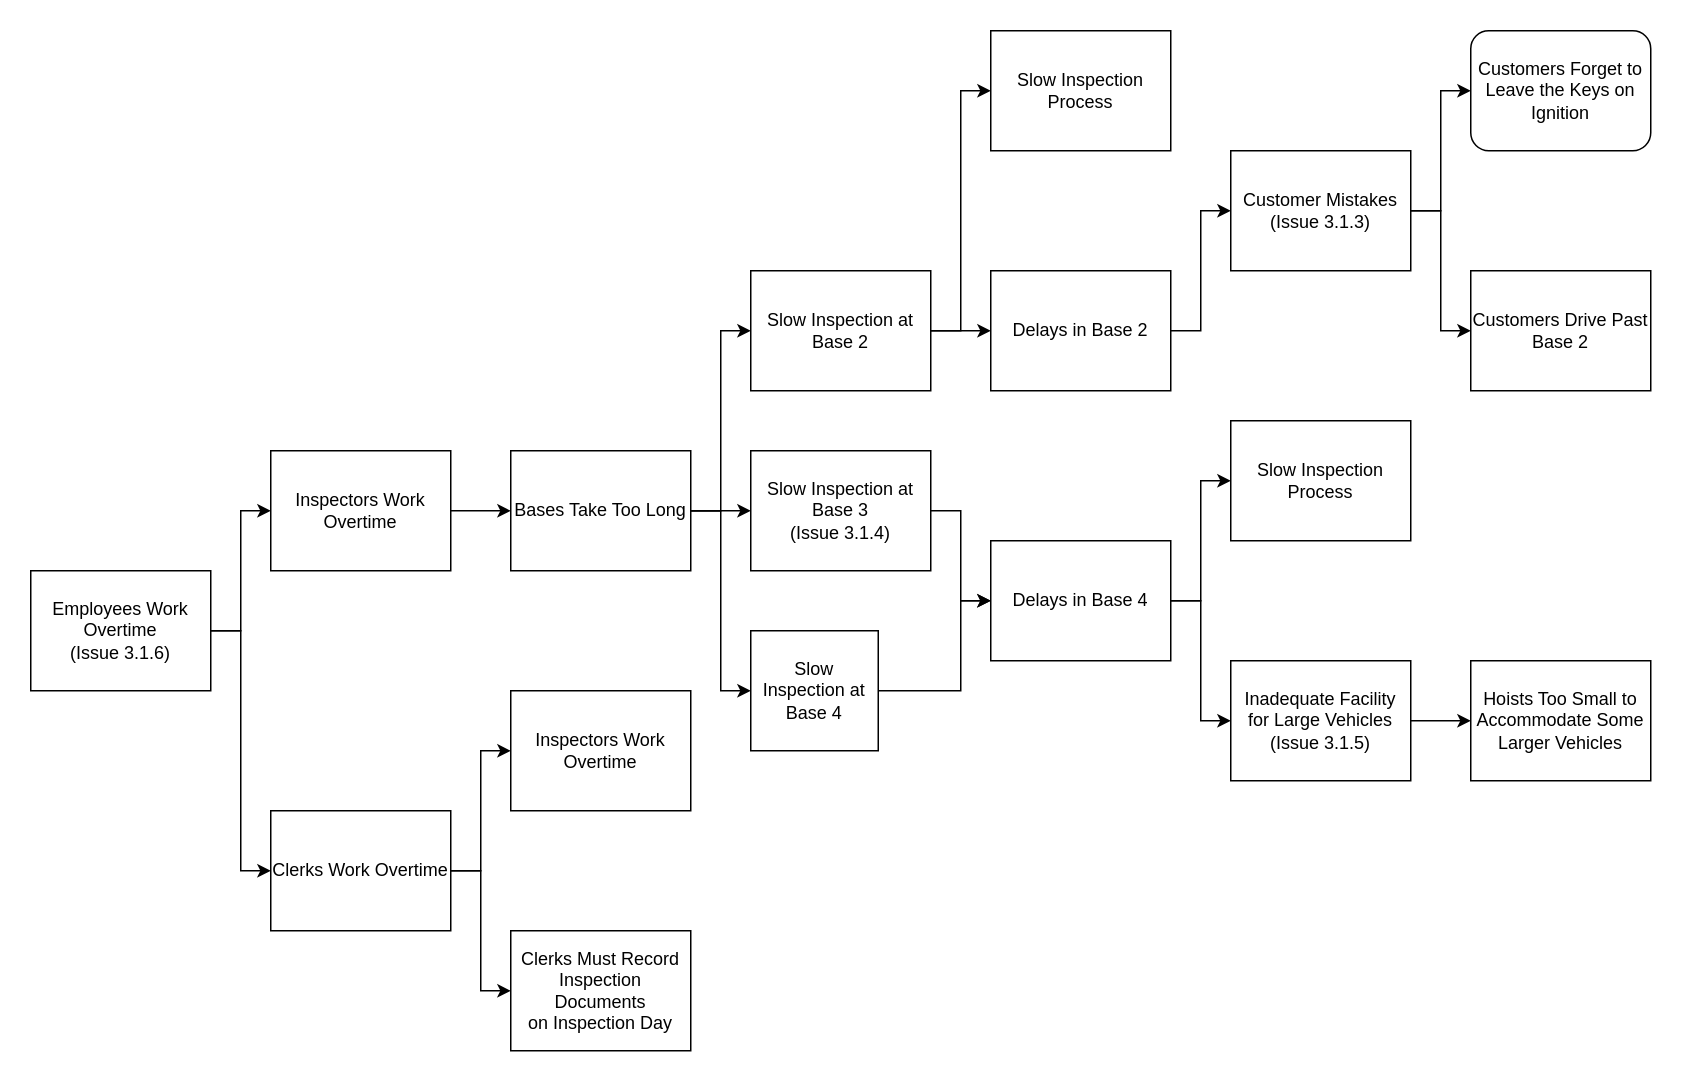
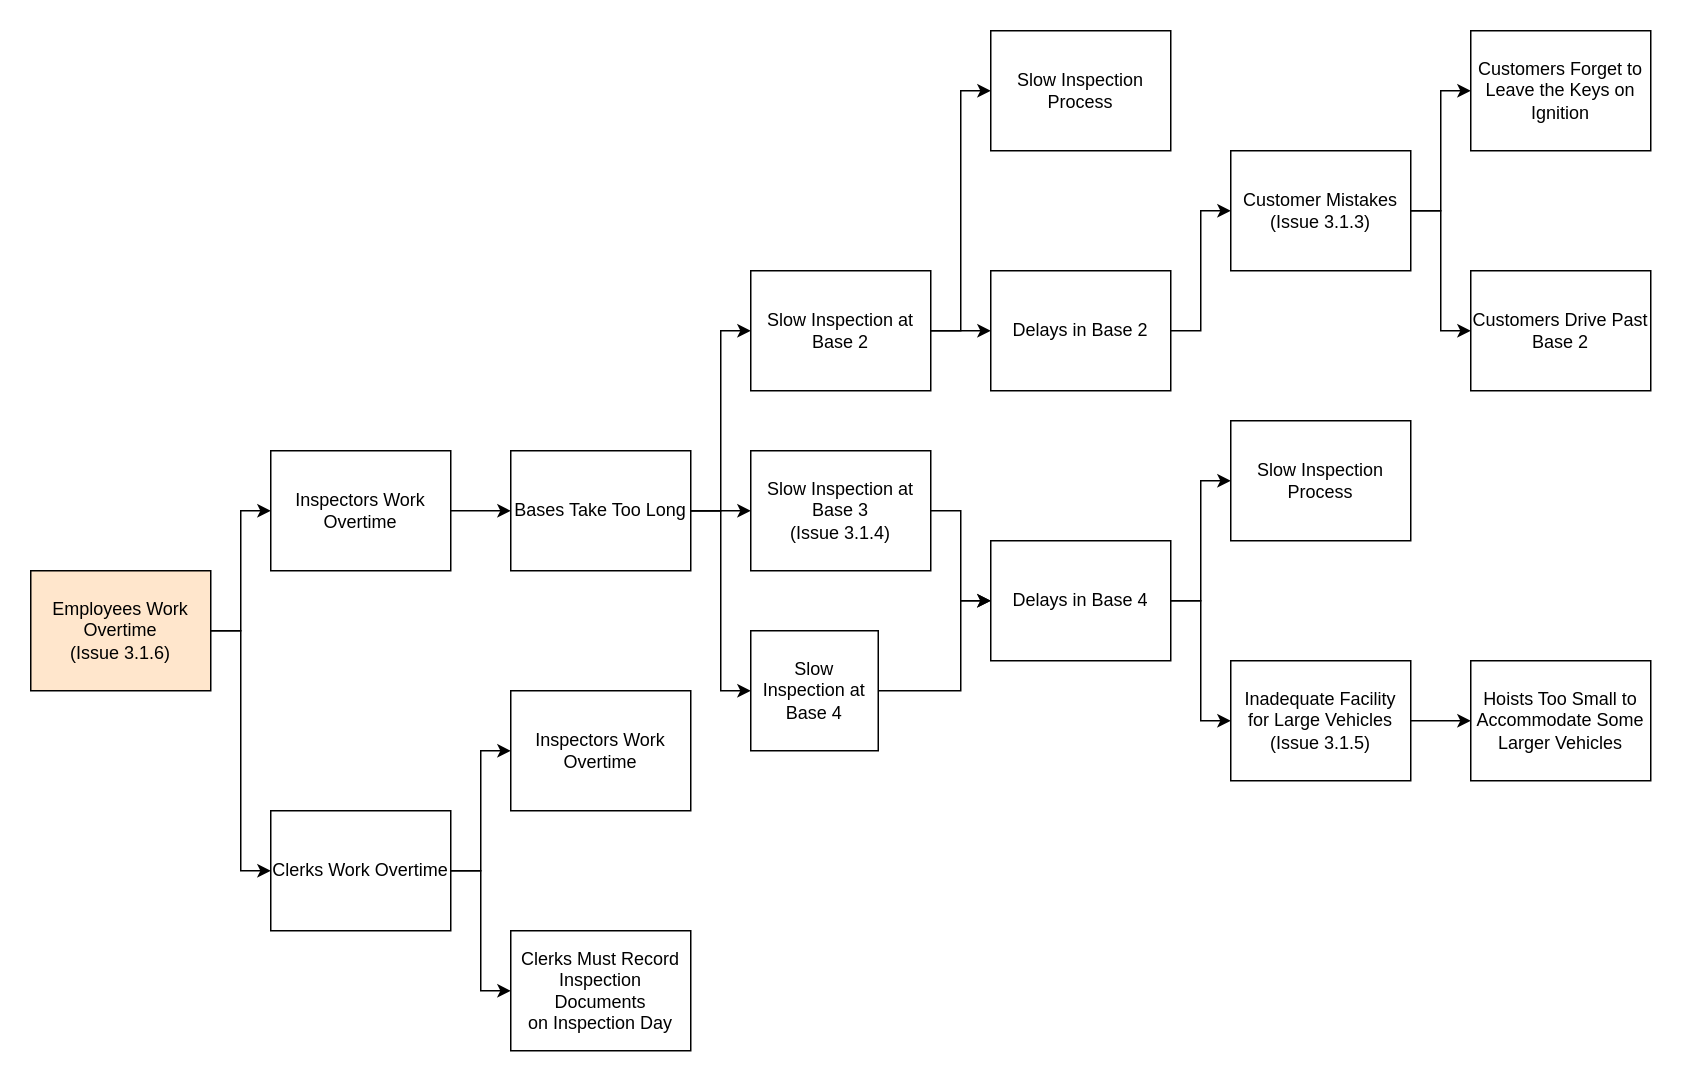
  <mxCell id="0" />
  <mxCell id="1" parent="0" />
  <mxCell id="2" style="edgeStyle=orthogonalEdgeStyle;rounded=0;orthogonalLoop=1;jettySize=auto;html=1;entryX=0;entryY=0.5;entryDx=0;entryDy=0;" edge="1" parent="1" source="4" target="9"><mxGeometry relative="1" as="geometry" /></mxCell>
  <mxCell id="3" style="edgeStyle=orthogonalEdgeStyle;rounded=0;orthogonalLoop=1;jettySize=auto;html=1;entryX=0;entryY=0.5;entryDx=0;entryDy=0;" edge="1" parent="1" source="4" target="6"><mxGeometry relative="1" as="geometry"><Array as="points"><mxPoint x="160" y="420" /><mxPoint x="160" y="340" /></Array></mxGeometry></mxCell>
- <mxCell id="4" value="Employees Work Overtime&lt;div&gt;(Issue 3.1.6)&lt;/div&gt;" style="rounded=0;whiteSpace=wrap;html=1;" vertex="1" parent="1"><mxGeometry x="20" y="380" width="120" height="80" as="geometry" /></mxCell>
+ <mxCell id="4" value="Employees Work Overtime&lt;div&gt;(Issue 3.1.6)&lt;/div&gt;" style="rounded=0;whiteSpace=wrap;html=1;fillColor=#ffe6cc;" vertex="1" parent="1"><mxGeometry x="20" y="380" width="120" height="80" as="geometry" /></mxCell>
  <mxCell id="5" style="edgeStyle=orthogonalEdgeStyle;rounded=0;orthogonalLoop=1;jettySize=auto;html=1;" edge="1" parent="1" source="6"><mxGeometry relative="1" as="geometry"><mxPoint x="340" y="340" as="targetPoint" /></mxGeometry></mxCell>
  <mxCell id="6" value="Inspectors Work Overtime" style="rounded=0;whiteSpace=wrap;html=1;" vertex="1" parent="1"><mxGeometry x="180" y="300" width="120" height="80" as="geometry" /></mxCell>
  <mxCell id="7" style="edgeStyle=orthogonalEdgeStyle;rounded=0;orthogonalLoop=1;jettySize=auto;html=1;entryX=0;entryY=0.5;entryDx=0;entryDy=0;" edge="1" parent="1" source="9" target="10"><mxGeometry relative="1" as="geometry" /></mxCell>
  <mxCell id="8" style="edgeStyle=orthogonalEdgeStyle;rounded=0;orthogonalLoop=1;jettySize=auto;html=1;" edge="1" parent="1" source="9" target="11"><mxGeometry relative="1" as="geometry" /></mxCell>
  <mxCell id="9" value="Clerks Work Overtime" style="rounded=0;whiteSpace=wrap;html=1;" vertex="1" parent="1"><mxGeometry x="180" y="540" width="120" height="80" as="geometry" /></mxCell>
  <mxCell id="10" value="Clerks Must Record Inspection Documents on&amp;nbsp;&lt;span style=&quot;background-color: initial;&quot;&gt;Insp&lt;/span&gt;&lt;span style=&quot;background-color: initial;&quot;&gt;ection Day&lt;/span&gt;" style="rounded=0;whiteSpace=wrap;html=1;" vertex="1" parent="1"><mxGeometry x="340" y="620" width="120" height="80" as="geometry" /></mxCell>
  <mxCell id="11" value="Inspectors Work Overtime" style="rounded=0;whiteSpace=wrap;html=1;" vertex="1" parent="1"><mxGeometry x="340" y="460" width="120" height="80" as="geometry" /></mxCell>
  <mxCell id="12" style="edgeStyle=orthogonalEdgeStyle;rounded=0;orthogonalLoop=1;jettySize=auto;html=1;exitX=1;exitY=0.5;exitDx=0;exitDy=0;" edge="1" parent="1" source="15" target="31"><mxGeometry relative="1" as="geometry" /></mxCell>
  <mxCell id="13" style="edgeStyle=orthogonalEdgeStyle;rounded=0;orthogonalLoop=1;jettySize=auto;html=1;entryX=0;entryY=0.5;entryDx=0;entryDy=0;" edge="1" parent="1" source="15" target="36"><mxGeometry relative="1" as="geometry" /></mxCell>
  <mxCell id="14" style="edgeStyle=orthogonalEdgeStyle;rounded=0;orthogonalLoop=1;jettySize=auto;html=1;entryX=0;entryY=0.5;entryDx=0;entryDy=0;" edge="1" parent="1" source="15" target="33"><mxGeometry relative="1" as="geometry" /></mxCell>
  <mxCell id="15" value="Bases Take T&lt;span style=&quot;background-color: initial;&quot;&gt;oo Long&lt;/span&gt;" style="rounded=0;whiteSpace=wrap;html=1;" vertex="1" parent="1"><mxGeometry x="340" y="300" width="120" height="80" as="geometry" /></mxCell>
  <mxCell id="16" style="edgeStyle=orthogonalEdgeStyle;rounded=0;orthogonalLoop=1;jettySize=auto;html=1;exitX=1;exitY=0.5;exitDx=0;exitDy=0;entryX=0;entryY=0.5;entryDx=0;entryDy=0;" edge="1" parent="1" source="17" target="23"><mxGeometry relative="1" as="geometry" /></mxCell>
  <mxCell id="17" value="Delays in Base 2" style="rounded=0;whiteSpace=wrap;html=1;" vertex="1" parent="1"><mxGeometry x="660" y="180" width="120" height="80" as="geometry" /></mxCell>
  <mxCell id="18" style="edgeStyle=orthogonalEdgeStyle;rounded=0;orthogonalLoop=1;jettySize=auto;html=1;" edge="1" parent="1" source="20" target="27"><mxGeometry relative="1" as="geometry" /></mxCell>
  <mxCell id="19" style="edgeStyle=orthogonalEdgeStyle;rounded=0;orthogonalLoop=1;jettySize=auto;html=1;exitX=1;exitY=0.5;exitDx=0;exitDy=0;" edge="1" parent="1" source="20" target="28"><mxGeometry relative="1" as="geometry" /></mxCell>
  <mxCell id="20" value="Delays in Base 4" style="rounded=0;whiteSpace=wrap;html=1;" vertex="1" parent="1"><mxGeometry x="660" y="360" width="120" height="80" as="geometry" /></mxCell>
  <mxCell id="21" style="edgeStyle=orthogonalEdgeStyle;rounded=0;orthogonalLoop=1;jettySize=auto;html=1;exitX=1;exitY=0.5;exitDx=0;exitDy=0;entryX=0;entryY=0.5;entryDx=0;entryDy=0;" edge="1" parent="1" source="23" target="24"><mxGeometry relative="1" as="geometry" /></mxCell>
  <mxCell id="22" style="edgeStyle=orthogonalEdgeStyle;rounded=0;orthogonalLoop=1;jettySize=auto;html=1;exitX=1;exitY=0.5;exitDx=0;exitDy=0;entryX=0;entryY=0.5;entryDx=0;entryDy=0;" edge="1" parent="1" source="23" target="25"><mxGeometry relative="1" as="geometry" /></mxCell>
  <mxCell id="23" value="Customer Mistakes&lt;div&gt;(Issue 3.1.3)&lt;/div&gt;" style="rounded=0;whiteSpace=wrap;html=1;" vertex="1" parent="1"><mxGeometry x="820" y="100" width="120" height="80" as="geometry" /></mxCell>
- <mxCell id="24" value="Customers Forget to Leave the Keys on Ignition" style="whiteSpace=wrap;html=1;rounded=1;" vertex="1" parent="1"><mxGeometry x="980" y="20" width="120" height="80" as="geometry" /></mxCell>
+ <mxCell id="24" value="Customers Forget to Leave the Keys on Ignition" style="rounded=0;whiteSpace=wrap;html=1;" vertex="1" parent="1"><mxGeometry x="980" y="20" width="120" height="80" as="geometry" /></mxCell>
  <mxCell id="25" value="Customers Drive Past Base 2" style="rounded=0;whiteSpace=wrap;html=1;" vertex="1" parent="1"><mxGeometry x="980" y="180" width="120" height="80" as="geometry" /></mxCell>
  <mxCell id="26" style="edgeStyle=orthogonalEdgeStyle;rounded=0;orthogonalLoop=1;jettySize=auto;html=1;exitX=1;exitY=0.5;exitDx=0;exitDy=0;entryX=0;entryY=0.5;entryDx=0;entryDy=0;" edge="1" parent="1" source="27" target="29"><mxGeometry relative="1" as="geometry" /></mxCell>
  <mxCell id="27" value="Inadequate Facility for Large Vehicles&lt;div&gt;(Issue 3.1.5)&lt;/div&gt;" style="rounded=0;whiteSpace=wrap;html=1;" vertex="1" parent="1"><mxGeometry x="820" y="440" width="120" height="80" as="geometry" /></mxCell>
  <mxCell id="28" value="Slow Inspection Process" style="rounded=0;whiteSpace=wrap;html=1;" vertex="1" parent="1"><mxGeometry x="820" y="280" width="120" height="80" as="geometry" /></mxCell>
  <mxCell id="29" value="Hoists Too Small to Accommodate Some Larger Vehicles" style="rounded=0;whiteSpace=wrap;html=1;" vertex="1" parent="1"><mxGeometry x="980" y="440" width="120" height="80" as="geometry" /></mxCell>
  <mxCell id="30" style="edgeStyle=orthogonalEdgeStyle;rounded=0;orthogonalLoop=1;jettySize=auto;html=1;exitX=1;exitY=0.5;exitDx=0;exitDy=0;entryX=0;entryY=0.5;entryDx=0;entryDy=0;" edge="1" parent="1" source="31" target="20"><mxGeometry relative="1" as="geometry" /></mxCell>
  <mxCell id="31" value="Slow Inspection at Base 3&lt;div&gt;(Issue 3.1.4)&lt;/div&gt;" style="rounded=0;whiteSpace=wrap;html=1;" vertex="1" parent="1"><mxGeometry x="500" y="300" width="120" height="80" as="geometry" /></mxCell>
  <mxCell id="32" style="edgeStyle=orthogonalEdgeStyle;rounded=0;orthogonalLoop=1;jettySize=auto;html=1;exitX=1;exitY=0.5;exitDx=0;exitDy=0;entryX=0;entryY=0.5;entryDx=0;entryDy=0;" edge="1" parent="1" source="33" target="20"><mxGeometry relative="1" as="geometry"><mxPoint x="700" y="420" as="targetPoint" /><Array as="points"><mxPoint x="640" y="460" /><mxPoint x="640" y="400" /></Array></mxGeometry></mxCell>
  <mxCell id="33" value="Slow Inspection at Base 4" style="rounded=0;whiteSpace=wrap;html=1;" vertex="1" parent="1"><mxGeometry x="500" y="420" width="85" height="80" as="geometry" /></mxCell>
  <mxCell id="34" style="edgeStyle=orthogonalEdgeStyle;rounded=0;orthogonalLoop=1;jettySize=auto;html=1;exitX=1;exitY=0.5;exitDx=0;exitDy=0;entryX=0;entryY=0.5;entryDx=0;entryDy=0;" edge="1" parent="1" source="36" target="17"><mxGeometry relative="1" as="geometry" /></mxCell>
  <mxCell id="35" style="edgeStyle=orthogonalEdgeStyle;rounded=0;orthogonalLoop=1;jettySize=auto;html=1;exitX=1;exitY=0.5;exitDx=0;exitDy=0;entryX=0;entryY=0.5;entryDx=0;entryDy=0;" edge="1" parent="1" source="36" target="37"><mxGeometry relative="1" as="geometry" /></mxCell>
  <mxCell id="36" value="Slow Inspection at Base 2" style="rounded=0;whiteSpace=wrap;html=1;" vertex="1" parent="1"><mxGeometry x="500" y="180" width="120" height="80" as="geometry" /></mxCell>
  <mxCell id="37" value="Slow Inspection Process" style="rounded=0;whiteSpace=wrap;html=1;" vertex="1" parent="1"><mxGeometry x="660" y="20" width="120" height="80" as="geometry" /></mxCell>
